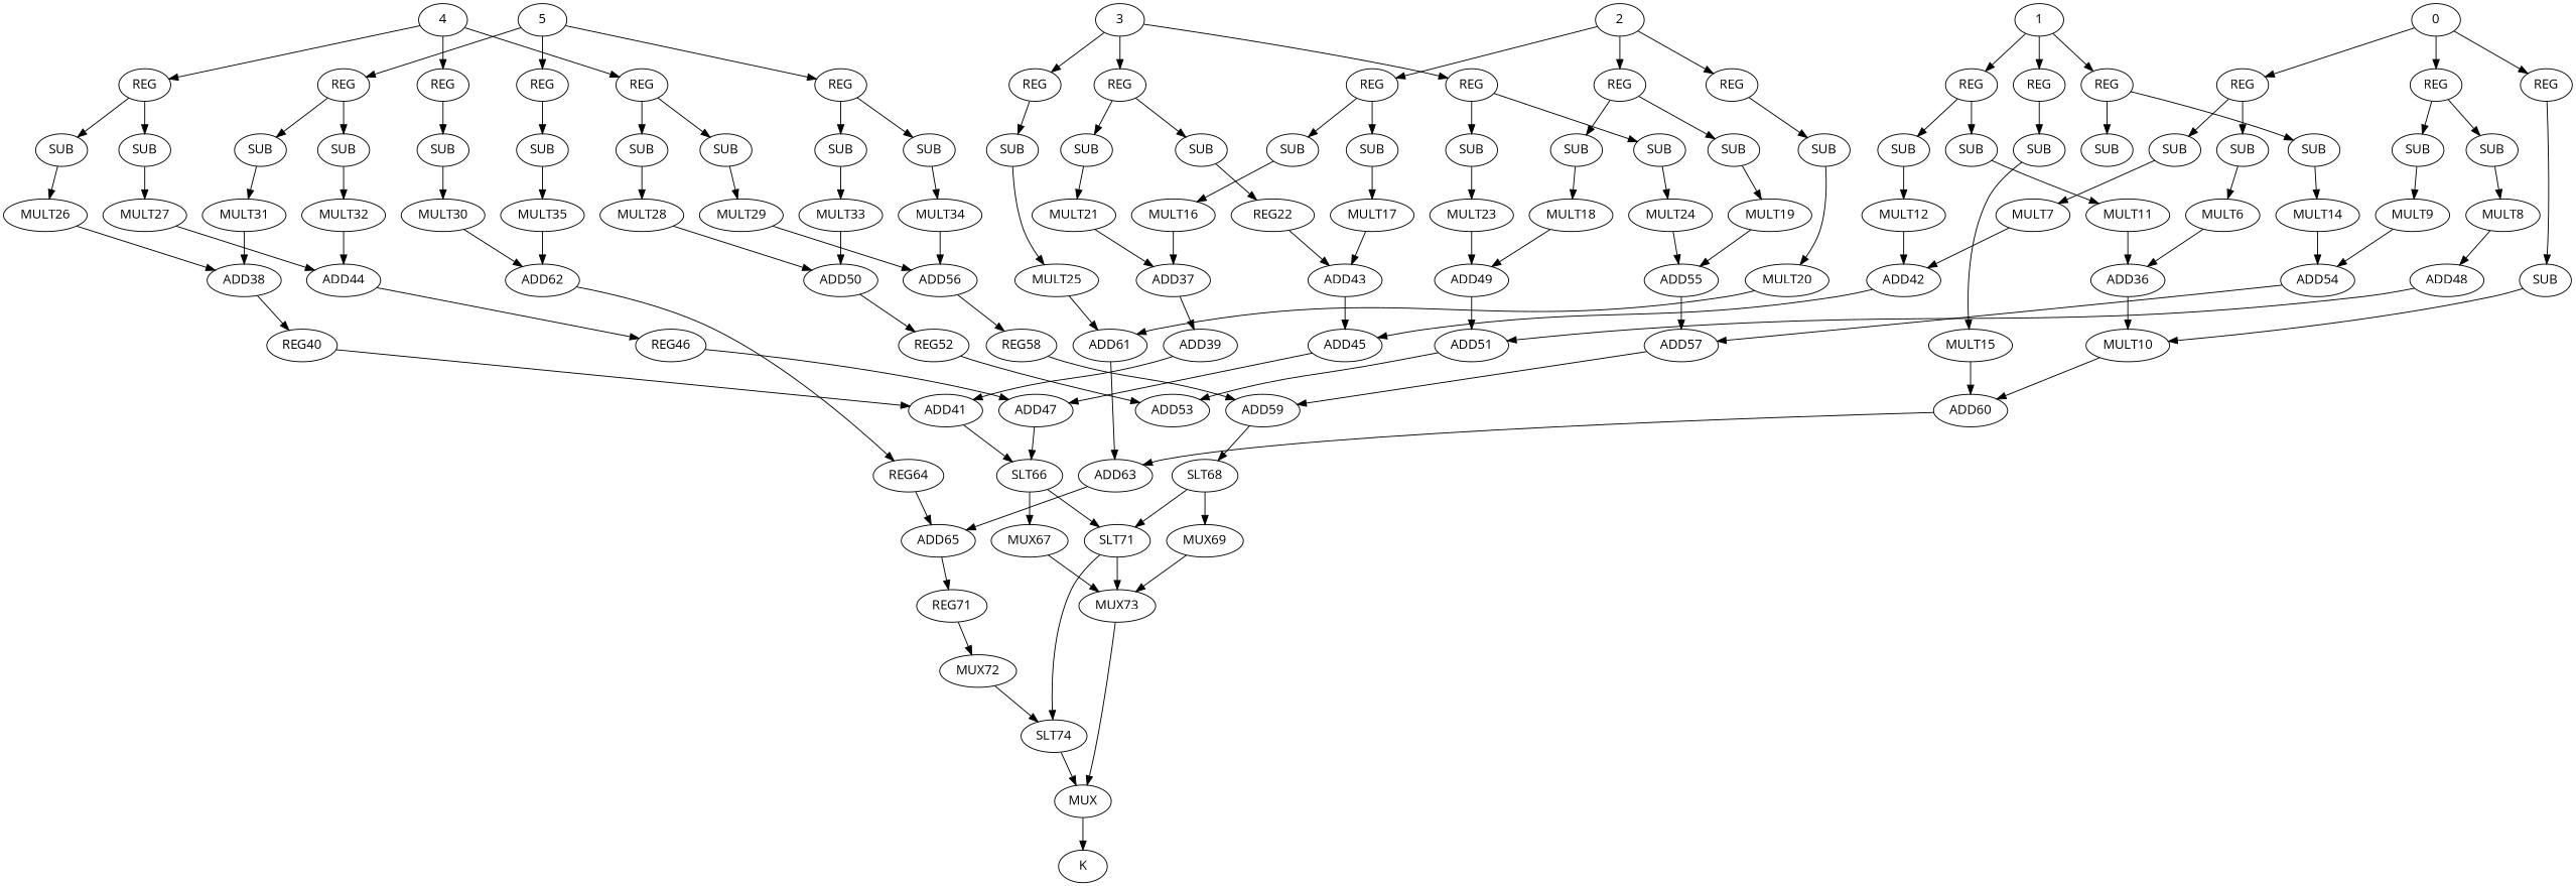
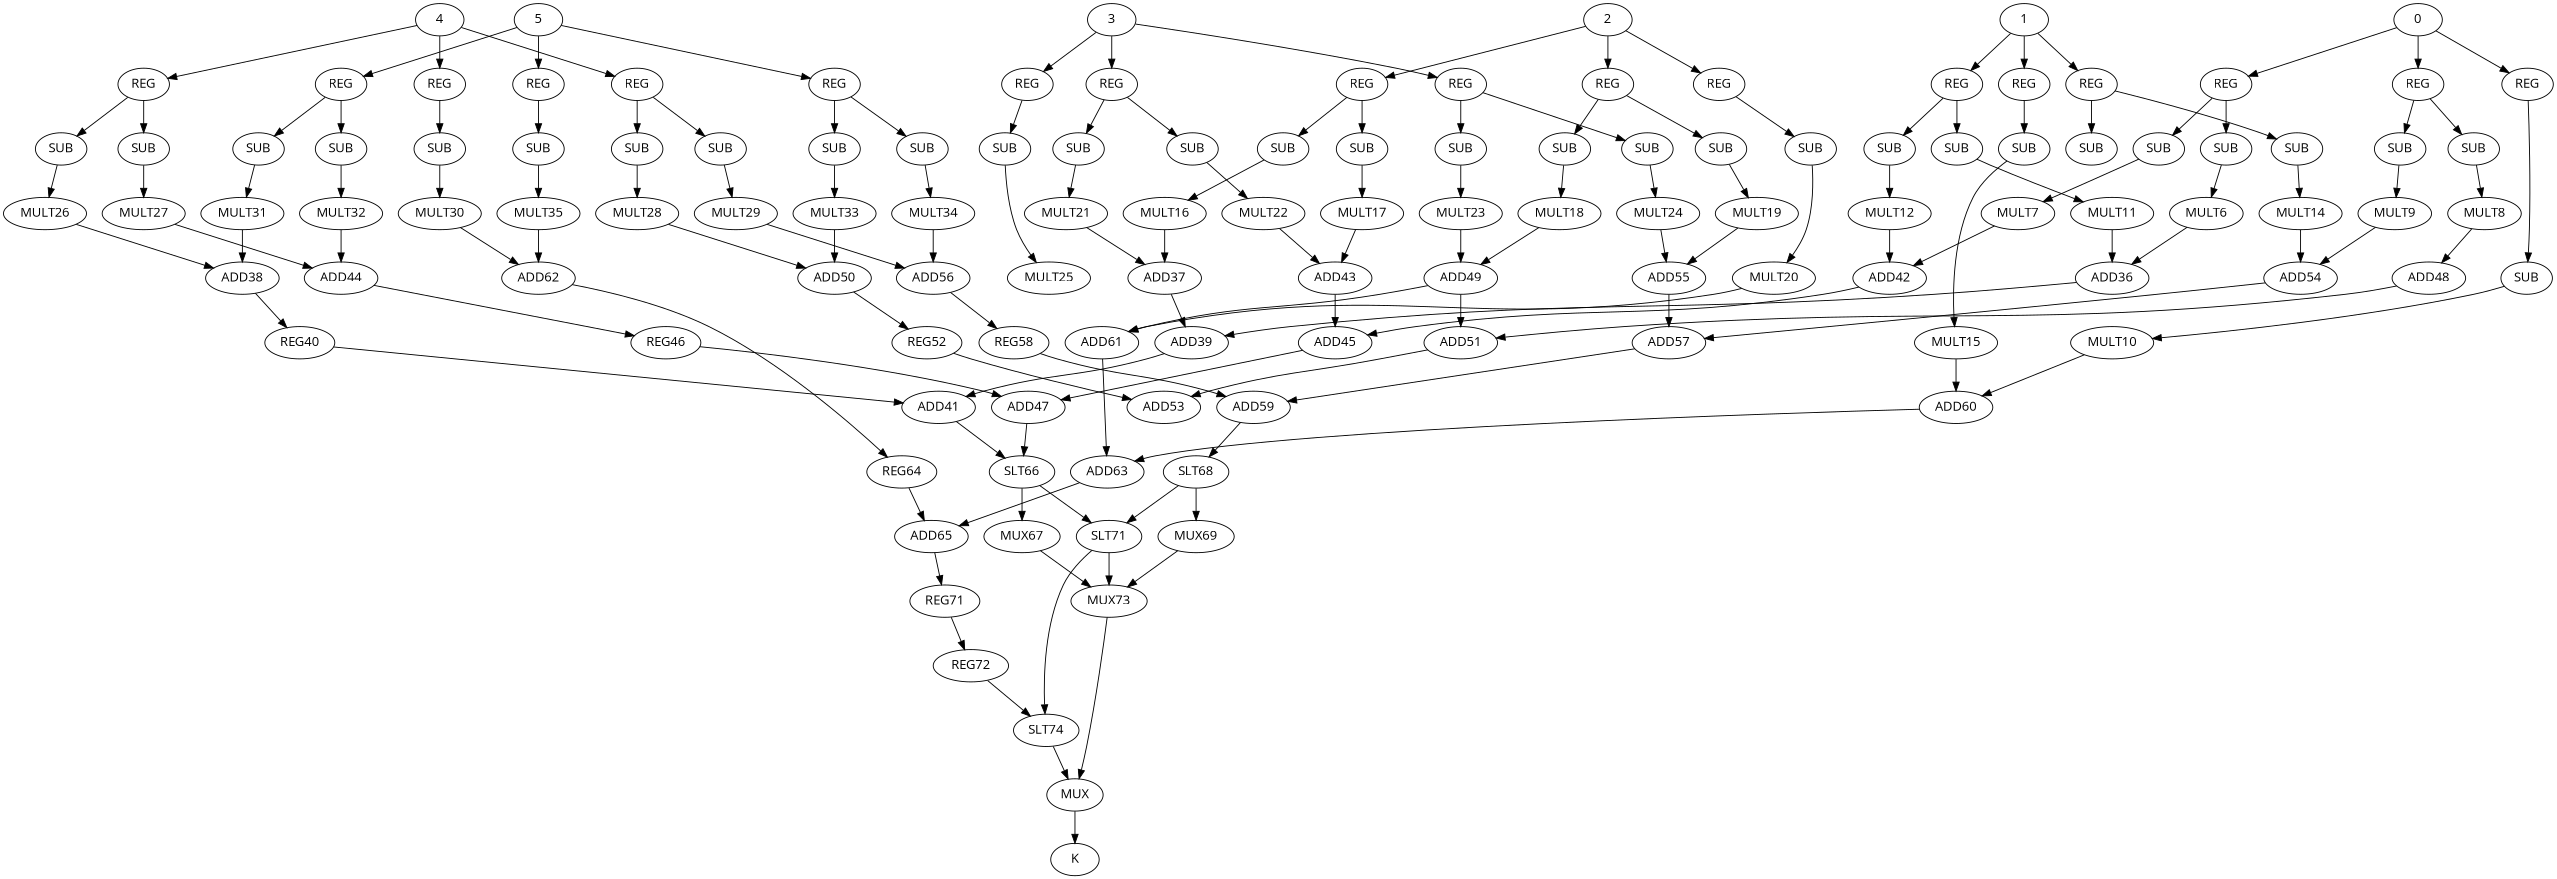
  strict digraph {
    fontname="Open Sans"
    node [fontname="Open Sans"]
    edge [fontname="Open Sans"]
    n1 [label=REG]
    n2 [label=SUB]
    n3 [label=SUB]
    0
    n5 [label=REG]
    n6 [label=REG]
    n7 [label=SUB]
    n8 [label=SUB]
    n9 [label=SUB]
    n10 [label=MULT6]
    n11 [label=ADD36]
    n12 [label=ADD39]
    n13 [label=MULT7]
    n14 [label=ADD42]
    n15 [label=ADD45]
    n16 [label=MULT8]
    n17 [label=ADD48]
    n18 [label=ADD51]
    n19 [label=MULT9]
    n20 [label=ADD54]
    n21 [label=ADD57]
    n22 [label=MULT10]
    n23 [label=ADD60]
    n24 [label=ADD63]
    n25 [label=REG]
    n26 [label=SUB]
    n27 [label=SUB]
    1
    n29 [label=REG]
    n30 [label=REG]
    n31 [label=SUB]
    n32 [label=SUB]
    n33 [label=SUB]
    n34 [label=MULT11]
    n35 [label=MULT12]
    n36 [label=MULT14]
    n37 [label=MULT15]
    n38 [label=REG]
    n39 [label=SUB]
    n40 [label=SUB]
    2
    n42 [label=REG]
    n43 [label=REG]
    n44 [label=SUB]
    n45 [label=SUB]
    n46 [label=SUB]
    n47 [label=MULT16]
    n48 [label=ADD37]
    n49 [label=MULT17]
    n50 [label=ADD43]
    n51 [label=MULT18]
    n52 [label=ADD49]
    n53 [label=MULT19]
    n54 [label=ADD55]
    n55 [label=MULT20]
    n56 [label=ADD61]
    n57 [label=REG]
    n58 [label=SUB]
    n59 [label=SUB]
    3
    n61 [label=REG]
    n62 [label=REG]
    n63 [label=SUB]
    n64 [label=SUB]
    n65 [label=SUB]
    n66 [label=MULT21]
-   n67 [label=REG22]
+   n67 [label=MULT22]
    n68 [label=MULT23]
    n69 [label=MULT24]
    n70 [label=MULT25]
    n71 [label=REG]
    n72 [label=SUB]
    n73 [label=SUB]
    4
    n75 [label=REG]
    n76 [label=REG]
    n77 [label=SUB]
    n78 [label=SUB]
    n79 [label=SUB]
    n80 [label=MULT26]
    n81 [label=ADD38]
    n82 [label=REG40]
    n83 [label=MULT27]
    n84 [label=ADD44]
    n85 [label=REG46]
    n86 [label=MULT28]
    n87 [label=ADD50]
    n88 [label=REG52]
    n89 [label=MULT29]
    n90 [label=ADD56]
    n91 [label=REG58]
    n92 [label=MULT30]
    n93 [label=ADD62]
    n94 [label=REG64]
    n95 [label=REG]
    n96 [label=SUB]
    n97 [label=SUB]
    5
    n99 [label=REG]
    n100 [label=REG]
    n101 [label=SUB]
    n102 [label=SUB]
    n103 [label=SUB]
    n104 [label=MULT31]
    n105 [label=MULT32]
    n106 [label=MULT33]
    n107 [label=MULT34]
    n108 [label=MULT35]
    n109 [label=ADD41]
    n110 [label=SLT66]
    n111 [label=MUX67]
    n112 [label=SLT71]
    n113 [label=ADD47]
    n114 [label=ADD53]
    n115 [label=SLT68]
    n116 [label=MUX69]
    n117 [label=ADD59]
    n118 [label=ADD65]
    n119 [label=REG71]
-   n120 [label=MUX72]
+   n120 [label=REG72]
    n121 [label=MUX73]
    n122 [label=SLT74]
    n123 [label=MUX]
    n124 [label=K]
    n1 -> n2
    n1 -> n3
    n2 -> n10
    n3 -> n13
    0 -> n1
    0 -> n5
    0 -> n6
    n5 -> n7
    n5 -> n8
    n6 -> n9
    n7 -> n16
    n8 -> n19
    n9 -> n22
    n10 -> n11
-   n11 -> n22
+   n11 -> n12
    n12 -> n109
    n13 -> n14
    n14 -> n15
    n15 -> n113
    n16 -> n17
    n17 -> n18
    n18 -> n114
    n19 -> n20
    n20 -> n21
    n21 -> n117
    n22 -> n23
    n23 -> n24
    n24 -> n118
    n25 -> n26
    n25 -> n27
    n26 -> n34
    n27 -> n35
    1 -> n25
    1 -> n29
    1 -> n30
    n29 -> n31
    n29 -> n32
    n30 -> n33
    n32 -> n36
    n33 -> n37
    n34 -> n11
    n35 -> n14
    n36 -> n20
    n37 -> n23
    n38 -> n39
    n38 -> n40
    n39 -> n47
    n40 -> n49
    2 -> n38
    2 -> n42
    2 -> n43
    n42 -> n44
    n42 -> n45
    n43 -> n46
    n44 -> n51
    n45 -> n53
    n46 -> n55
    n47 -> n48
    n48 -> n12
    n49 -> n50
    n50 -> n15
    n51 -> n52
    n52 -> n18
    n53 -> n54
    n54 -> n21
    n55 -> n56
    n56 -> n24
    n57 -> n58
    n57 -> n59
    n58 -> n66
    n59 -> n67
    3 -> n57
    3 -> n61
    3 -> n62
    n61 -> n63
    n61 -> n64
    n62 -> n65
    n63 -> n68
    n64 -> n69
    n65 -> n70
    n66 -> n48
    n67 -> n50
    n68 -> n52
    n69 -> n54
-   n70 -> n56
+   n52 -> n56
    n71 -> n72
    n71 -> n73
    n72 -> n80
    n73 -> n83
    4 -> n71
    4 -> n75
    4 -> n76
    n75 -> n77
    n75 -> n78
    n76 -> n79
    n77 -> n86
    n78 -> n89
    n79 -> n92
    n80 -> n81
    n81 -> n82
    n82 -> n109
    n83 -> n84
    n84 -> n85
    n85 -> n113
    n86 -> n87
    n87 -> n88
    n88 -> n114
    n89 -> n90
    n90 -> n91
    n91 -> n117
    n92 -> n93
    n93 -> n94
    n94 -> n118
    n95 -> n96
    n95 -> n97
    n96 -> n104
    n97 -> n105
    5 -> n95
    5 -> n99
    5 -> n100
    n99 -> n101
    n99 -> n102
    n100 -> n103
    n101 -> n106
    n102 -> n107
    n103 -> n108
    n104 -> n81
    n105 -> n84
    n106 -> n87
    n107 -> n90
    n108 -> n93
    n109 -> n110
    n110 -> n111
    n110 -> n112
    n111 -> n121
    n112 -> n121
    n112 -> n122
    n113 -> n110
    n115 -> n112
    n115 -> n116
    n116 -> n121
    n117 -> n115
    n118 -> n119
    n119 -> n120
    n120 -> n122
    n121 -> n123
    n122 -> n123
    n123 -> n124
  }
